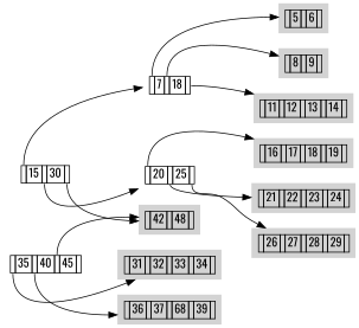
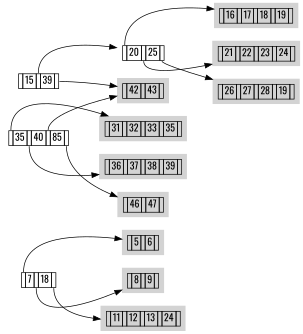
  digraph {
    fontname=Oswald
    rankdir=LR
    node [fillcolor=lightgrey fontname=Oswald shape=plaintext style=filled]
    edge [fontname=Oswald tailport=f0]
    n1 [label=< <table border='0' cellborder='1' cellspacing='0'><tr><td port='f0'></td><td>5</td><td port='f1'></td><td>6</td><td port='f2'></td></tr></table> >]
    n2 [label=< <table border='0' cellborder='1' cellspacing='0'><tr><td port='f0'></td><td>8</td><td port='f1'></td><td>9</td><td port='f2'></td></tr></table> >]
    n3 [label=< <table border='0' cellborder='1' cellspacing='0'><tr><td port='f0'></td><td>7</td><td port='f1'></td><td>18</td><td port='f2'></td></tr></table> > fillcolor="" style=""]
-   n4 [label=< <table border='0' cellborder='1' cellspacing='0'><tr><td port='f0'></td><td>11</td><td port='f1'></td><td>12</td><td port='f2'></td><td>13</td><td port='f3'></td><td>14</td><td port='f4'></td></tr></table> >]
+   n4 [label=< <table border='0' cellborder='1' cellspacing='0'><tr><td port='f0'></td><td>11</td><td port='f1'></td><td>12</td><td port='f2'></td><td>13</td><td port='f3'></td><td>24</td><td port='f4'></td></tr></table> >]
    n5 [label=< <table border='0' cellborder='1' cellspacing='0'><tr><td port='f0'></td><td>16</td><td port='f1'></td><td>17</td><td port='f2'></td><td>18</td><td port='f3'></td><td>19</td><td port='f4'></td></tr></table> >]
    n6 [label=< <table border='0' cellborder='1' cellspacing='0'><tr><td port='f0'></td><td>21</td><td port='f1'></td><td>22</td><td port='f2'></td><td>23</td><td port='f3'></td><td>24</td><td port='f4'></td></tr></table> >]
-   n7 [label=< <table border='0' cellborder='1' cellspacing='0'><tr><td port='f0'></td><td>26</td><td port='f1'></td><td>27</td><td port='f2'></td><td>28</td><td port='f3'></td><td>29</td><td port='f4'></td></tr></table> >]
+   n7 [label=< <table border='0' cellborder='1' cellspacing='0'><tr><td port='f0'></td><td>26</td><td port='f1'></td><td>27</td><td port='f2'></td><td>28</td><td port='f3'></td><td>19</td><td port='f4'></td></tr></table> >]
    n8 [label=< <table border='0' cellborder='1' cellspacing='0'><tr><td port='f0'></td><td>20</td><td port='f1'></td><td>25</td><td port='f2'></td></tr></table> > fillcolor="" style=""]
-   n9 [label=< <table border='0' cellborder='1' cellspacing='0'><tr><td port='f0'></td><td>15</td><td port='f1'></td><td>30</td><td port='f2'></td></tr></table> > fillcolor="" style=""]
-   n10 [label=< <table border='0' cellborder='1' cellspacing='0'><tr><td port='f0'></td><td>42</td><td port='f1'></td><td>48</td><td port='f2'></td></tr></table> >]
-   n11 [label=< <table border='0' cellborder='1' cellspacing='0'><tr><td port='f0'></td><td>35</td><td port='f1'></td><td>40</td><td port='f2'></td><td>45</td><td port='f3'></td></tr></table> > fillcolor="" style=""]
-   n12 [label=< <table border='0' cellborder='1' cellspacing='0'><tr><td port='f0'></td><td>31</td><td port='f1'></td><td>32</td><td port='f2'></td><td>33</td><td port='f3'></td><td>34</td><td port='f4'></td></tr></table> >]
-   n13 [label=< <table border='0' cellborder='1' cellspacing='0'><tr><td port='f0'></td><td>36</td><td port='f1'></td><td>37</td><td port='f2'></td><td>68</td><td port='f3'></td><td>39</td><td port='f4'></td></tr></table> >]
+   n9 [label=< <table border='0' cellborder='1' cellspacing='0'><tr><td port='f0'></td><td>15</td><td port='f1'></td><td>39</td><td port='f2'></td></tr></table> > fillcolor="" style=""]
+   n10 [label=< <table border='0' cellborder='1' cellspacing='0'><tr><td port='f0'></td><td>42</td><td port='f1'></td><td>43</td><td port='f2'></td></tr></table> >]
+   n11 [label=< <table border='0' cellborder='1' cellspacing='0'><tr><td port='f0'></td><td>35</td><td port='f1'></td><td>40</td><td port='f2'></td><td>85</td><td port='f3'></td></tr></table> > fillcolor="" style=""]
+   n12 [label=< <table border='0' cellborder='1' cellspacing='0'><tr><td port='f0'></td><td>31</td><td port='f1'></td><td>32</td><td port='f2'></td><td>33</td><td port='f3'></td><td>35</td><td port='f4'></td></tr></table> >]
+   n13 [label=< <table border='0' cellborder='1' cellspacing='0'><tr><td port='f0'></td><td>36</td><td port='f1'></td><td>37</td><td port='f2'></td><td>38</td><td port='f3'></td><td>39</td><td port='f4'></td></tr></table> >]
+   n14 [label=< <table border='0' cellborder='1' cellspacing='0'><tr><td port='f0'></td><td>46</td><td port='f1'></td><td>47</td><td port='f2'></td></tr></table> >]
    n3 -> n1
    n3 -> n2 [tailport=f1]
    n3 -> n4 [tailport=f2]
    n8 -> n5
    n8 -> n6 [tailport=f1]
    n8 -> n7 [tailport=f2]
-   n9 -> n3
    n9 -> n8 [tailport=f1]
    n9 -> n10 [tailport=f2]
    n11 -> n10 [tailport=f2]
    n11 -> n12
    n11 -> n13 [tailport=f1]
+   n11 -> n14 [tailport=f3]
  }
